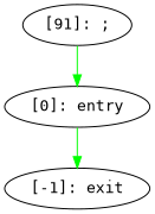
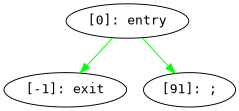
  digraph {
    fontname="DejaVu Sans Mono"
    node [fontname="DejaVu Sans Mono"]
    edge [color=green fontname="DejaVu Sans Mono"]
    n1 [label="[-1]: exit"]
    n2 [label="[0]: entry"]
    n3 [label="[91]: ;\n"]
    n2 -> n1
-   n3 -> n2
+   n2 -> n3
  }
